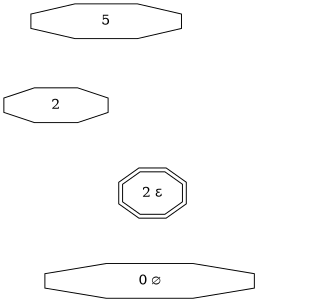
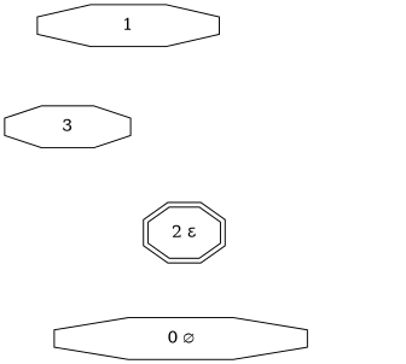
  digraph {
    node [shape=octagon]
-   n1 [label=2]
+   n1 [label=3]
    n2 [label="2 &#949;" shape=doubleoctagon]
    n3 [label="0 &#8709;"]
-   n4 [label=5]
+   n4 [label=1]
    subgraph sub_1 {
      splines=false
      n1
      n2
      n3
    }
    subgraph sub_2 {
      n1
      n2
      n4
    }
    subgraph sub_3 {
      splines=false
      n2
      n3
    }
    n1 -> n1 [label=a]
    n1 -> n2 [label=b]
    n1 -> n3 [label=c]
    n2 -> n3 [label=a]
    n2 -> n3 [label=b]
    n2 -> n3 [label=c]
    n2 -> n3 [label=a]
    n2 -> n3 [label=b]
    n2 -> n3 [label=c]
    n3 -> n3 [label=a]
    n3 -> n3 [label=b]
    n3 -> n3 [label=c]
    n3 -> n3 [label=a]
    n3 -> n3 [label=b]
    n3 -> n3 [label=c]
    n4 -> n1 [label="(b,a)"]
    n4 -> n2 [label="(b,b)"]
    n4 -> n4 [label="(a,b)"]
  }
